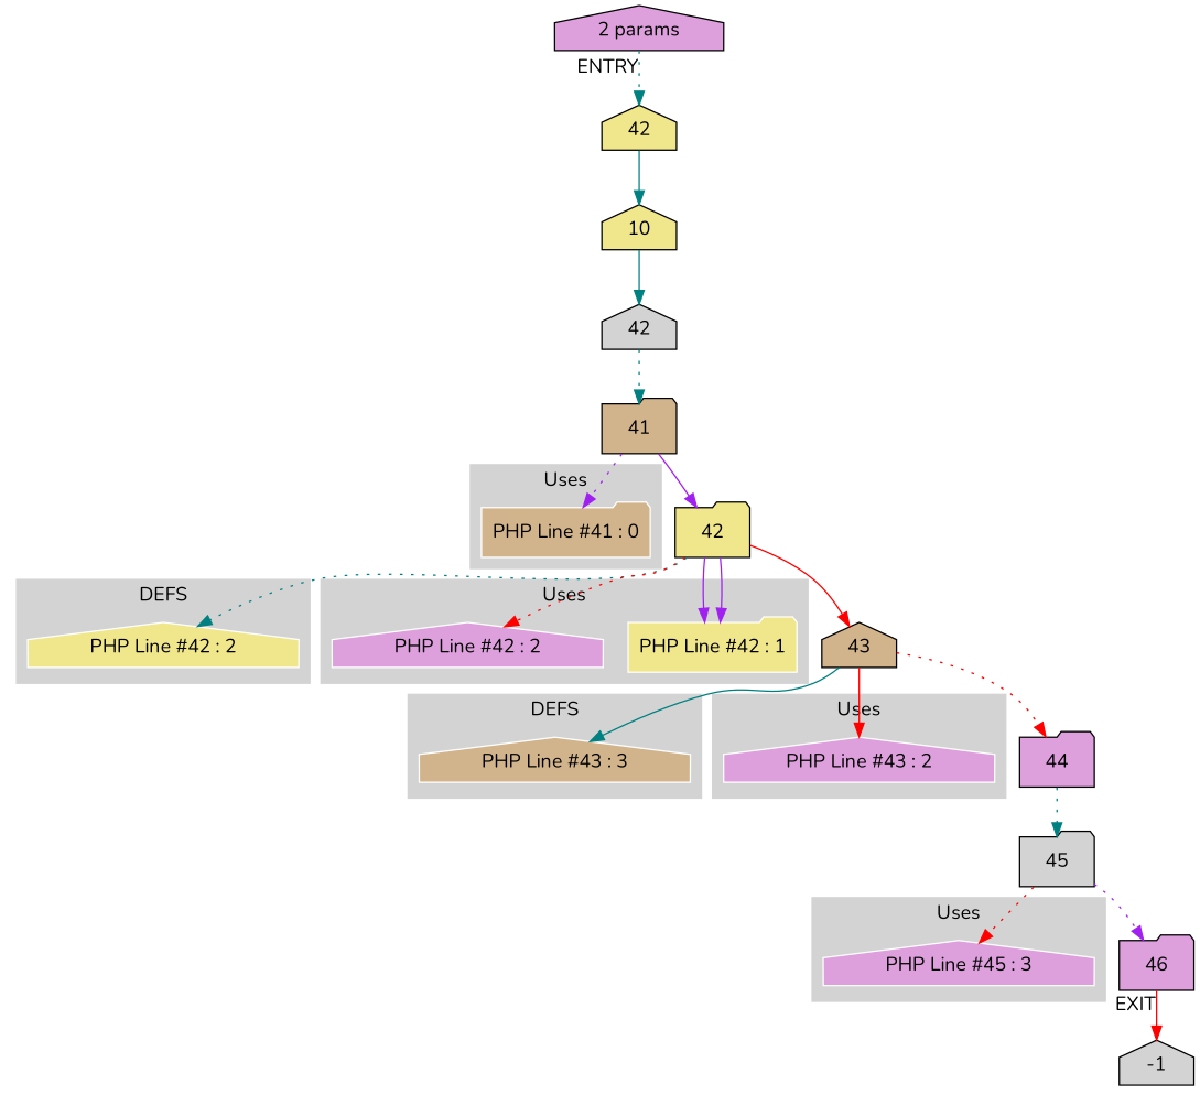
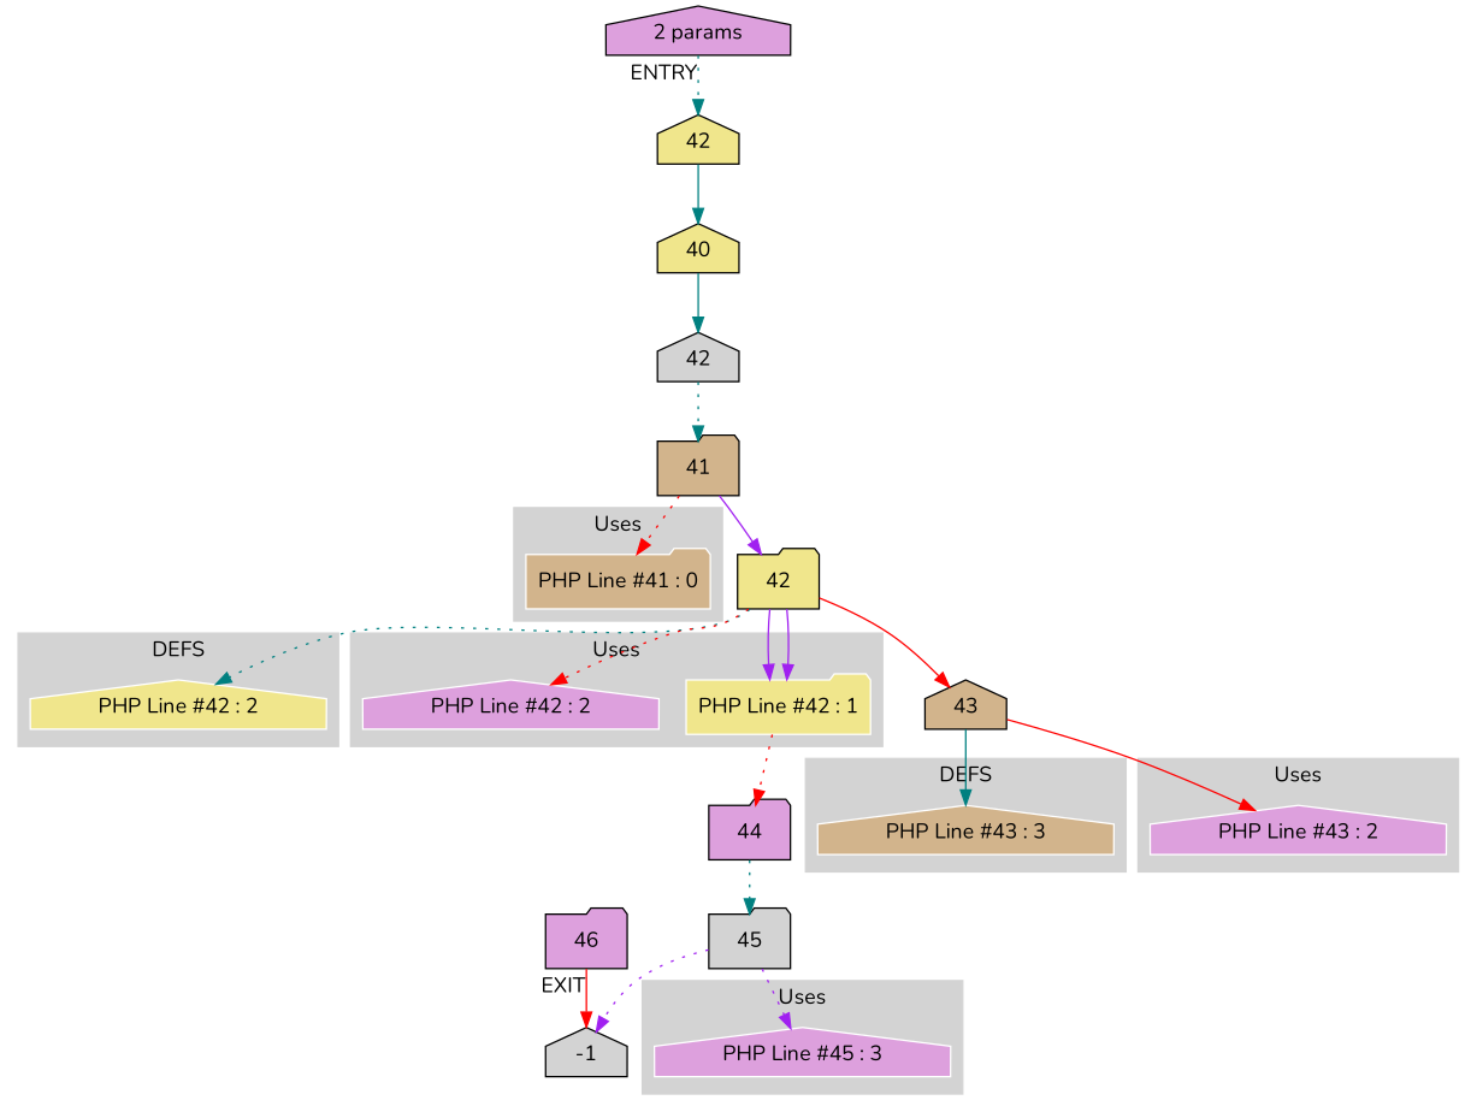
  digraph {
    fontname=Nunito
    node [fillcolor=plum fontname=Nunito shape=house style=filled]
    edge [color=teal fontname=Nunito style=solid]
    n1 [color=white fillcolor=khaki label="PHP Line #42 : 2"]
    n2 [color=white fillcolor=tan label="PHP Line #43 : 3"]
    n3 [color=white fillcolor=tan label="PHP Line #41 : 0" shape=folder]
    n4 [color=white fillcolor=khaki label="PHP Line #42 : 1" shape=folder]
    n5 [color=white label="PHP Line #42 : 2"]
    n6 [color=white label="PHP Line #43 : 2"]
    n7 [color=white label="PHP Line #45 : 3"]
    n8 [fillcolor=khaki label=42]
-   n9 [fillcolor=khaki label=10]
+   n9 [fillcolor=khaki label=40]
    n10 [fillcolor=lightgrey label=42]
    n11 [fillcolor=tan label=41 shape=folder]
    n12 [fillcolor=khaki label=42 shape=folder]
    n13 [fillcolor=tan label=43]
    n14 [label=44 shape=folder]
    n15 [fillcolor=lightgrey label=45 shape=folder]
    n16 [label=46 shape=folder]
    -1 [fillcolor=lightgrey]
    n18 [label="2 params"]
    subgraph cluster_1 {
      color=lightgrey
      label=DEFS
      style=filled
      n1
    }
    subgraph cluster_2 {
      color=lightgrey
      label=DEFS
      style=filled
      n2
    }
    subgraph cluster_3 {
      color=lightgrey
      label=Uses
      style=filled
      n3
    }
    subgraph cluster_4 {
      color=lightgrey
      label=Uses
      style=filled
      n4
      n5
    }
    subgraph cluster_5 {
      color=lightgrey
      label=Uses
      style=filled
      n6
    }
    subgraph cluster_6 {
      color=lightgrey
      label=Uses
      style=filled
      n7
    }
    n8 -> n9
    n9 -> n10
    n10 -> n11 [style=dotted]
-   n11 -> n3 [color=purple style=dotted]
+   n11 -> n3 [color=red style=dotted]
    n11 -> n12 [color=purple]
    n12 -> n1 [style=dotted]
    n12 -> n4 [color=purple]
    n12 -> n4 [color=purple]
    n12 -> n5 [color=red style=dotted]
    n12 -> n13 [color=red]
    n13 -> n2
    n13 -> n6 [color=red]
-   n13 -> n14 [color=red style=dotted]
+   n4 -> n14 [color=red style=dotted]
    n14 -> n15 [style=dotted]
-   n15 -> n7 [color=red style=dotted]
-   n15 -> n16 [color=purple style=dotted]
+   n15 -> n7 [color=purple style=dotted]
+   n15 -> -1 [color=purple style=dotted]
    n16 -> -1 [color=red xlabel=EXIT]
    n18 -> n8 [style=dotted xlabel=ENTRY]
  }
